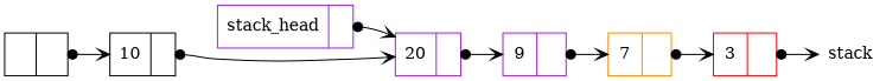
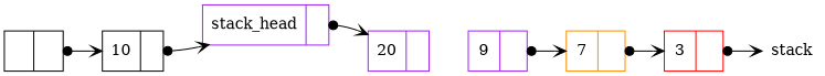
  digraph {
    rankdir=LR
    node [color=purple shape=record]
    edge [arrowhead=vee arrowtail=dot dir=both tailclip=false tailport=next]
    n1 [label="{ stack_head | <next>  }"]
    n2 [label="{ 20 | <next>  }"]
    n3 [label="{ 9 | <next>  }"]
    n4 [color=black label="{ | <next>  }"]
    n5 [color=black label="{ 10 | <next>  }"]
    n6 [color=red label="{ 3 | <next>  }"]
    n7 [color=darkorange label=stack shape=none]
    n8 [color=darkorange label="{ 7 | <next>  }"]
    n1 -> n2
-   n2 -> n3
    n3 -> n8
    n4 -> n5
-   n5 -> n2
+   n5 -> n1
    n6 -> n7
    n8 -> n6
  }
